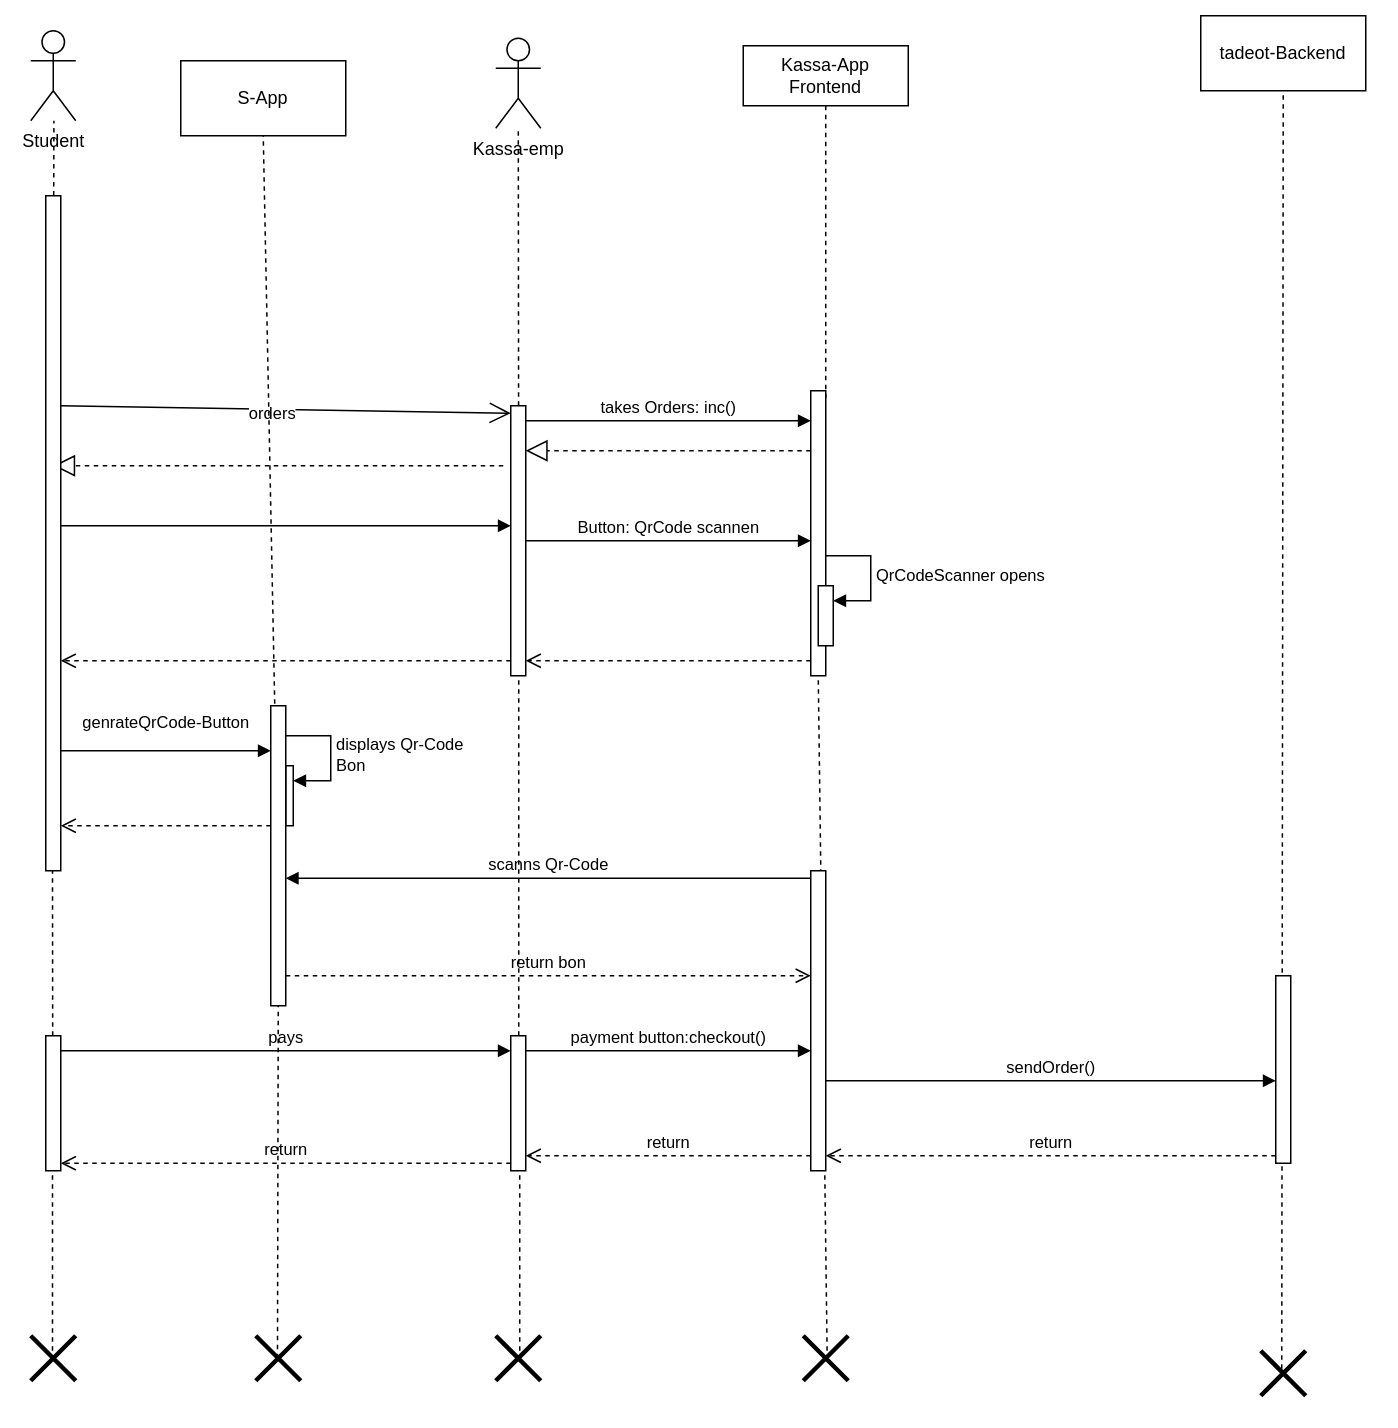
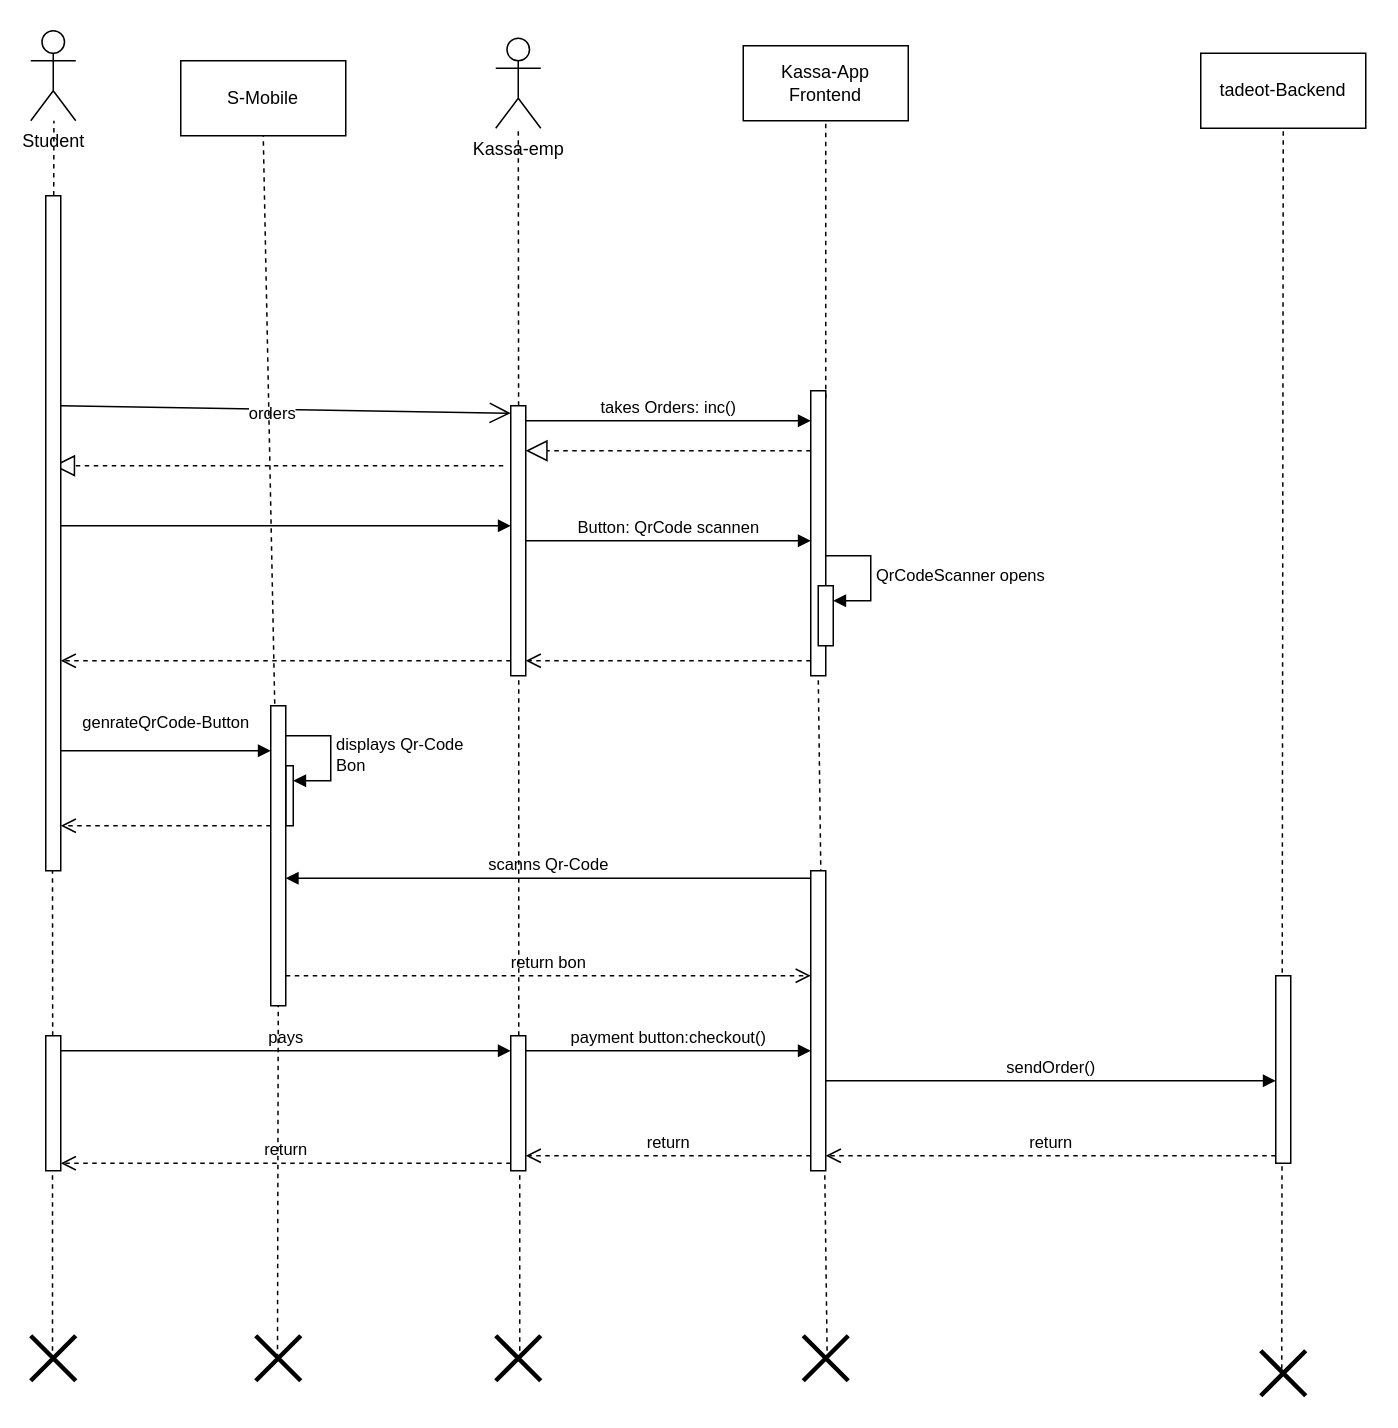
  <mxCell id="0" />
  <mxCell id="1" parent="0" />
  <mxCell id="2" value="Student" style="shape=umlActor;verticalLabelPosition=bottom;verticalAlign=top;html=1;outlineConnect=0;" parent="1" vertex="1"><mxGeometry x="20" y="20" width="30" height="60" as="geometry" /></mxCell>
- <mxCell id="3" value="S-App" style="html=1;whiteSpace=wrap;" parent="1" vertex="1"><mxGeometry x="120" y="40" width="110" height="50" as="geometry" /></mxCell>
+ <mxCell id="3" value="S-Mobile" style="html=1;whiteSpace=wrap;" parent="1" vertex="1"><mxGeometry x="120" y="40" width="110" height="50" as="geometry" /></mxCell>
  <mxCell id="4" value="Kassa-emp" style="shape=umlActor;verticalLabelPosition=bottom;verticalAlign=top;html=1;" parent="1" vertex="1"><mxGeometry x="330" y="25" width="30" height="60" as="geometry" /></mxCell>
- <mxCell id="5" value="Kassa-App&lt;br&gt;Frontend" style="html=1;whiteSpace=wrap;" parent="1" vertex="1"><mxGeometry x="495" y="30" width="110" height="40" as="geometry" /></mxCell>
+ <mxCell id="5" value="Kassa-App&lt;br&gt;Frontend" style="html=1;whiteSpace=wrap;" parent="1" vertex="1"><mxGeometry x="495" y="30" width="110" height="50" as="geometry" /></mxCell>
  <mxCell id="6" value="genrateQrCode-Button" style="html=1;verticalAlign=bottom;endArrow=block;curved=0;rounded=0;" parent="1" target="44" edge="1"><mxGeometry y="10" width="80" relative="1" as="geometry"><mxPoint x="40" y="500" as="sourcePoint" /><mxPoint x="120" y="500" as="targetPoint" /><mxPoint as="offset" /></mxGeometry></mxCell>
  <mxCell id="7" value="" style="html=1;points=[[0,0,0,0,5],[0,1,0,0,-5],[1,0,0,0,5],[1,1,0,0,-5]];perimeter=orthogonalPerimeter;outlineConnect=0;targetShapes=umlLifeline;portConstraint=eastwest;newEdgeStyle={&quot;curved&quot;:0,&quot;rounded&quot;:0};" parent="1" vertex="1"><mxGeometry x="190" y="510" width="5" height="40" as="geometry" /></mxCell>
  <mxCell id="8" value="displays Qr-Code&lt;br&gt;Bon" style="html=1;align=left;spacingLeft=2;endArrow=block;rounded=0;edgeStyle=orthogonalEdgeStyle;curved=0;rounded=0;" parent="1" target="7" edge="1"><mxGeometry relative="1" as="geometry"><mxPoint x="190" y="490" as="sourcePoint" /><Array as="points"><mxPoint x="220" y="520" /></Array></mxGeometry></mxCell>
  <mxCell id="9" value="takes Orders: inc()" style="html=1;verticalAlign=bottom;endArrow=block;curved=0;rounded=0;" parent="1" edge="1"><mxGeometry width="80" relative="1" as="geometry"><mxPoint x="350" y="280" as="sourcePoint" /><mxPoint x="540" y="280" as="targetPoint" /></mxGeometry></mxCell>
  <mxCell id="10" value="" style="endArrow=open;endFill=1;endSize=12;html=1;rounded=0;entryX=0;entryY=0;entryDx=0;entryDy=5;entryPerimeter=0;" parent="1" target="51" edge="1"><mxGeometry width="160" relative="1" as="geometry"><mxPoint x="40" y="270" as="sourcePoint" /><mxPoint x="200" y="270" as="targetPoint" /></mxGeometry></mxCell>
  <mxCell id="11" value="orders" style="edgeLabel;html=1;align=center;verticalAlign=middle;resizable=0;points=[];" parent="10" vertex="1" connectable="0"><mxGeometry x="-0.06" y="-2" relative="1" as="geometry"><mxPoint as="offset" /></mxGeometry></mxCell>
  <mxCell id="12" value="" style="html=1;points=[[0,0,0,0,5],[0,1,0,0,-5],[1,0,0,0,5],[1,1,0,0,-5]];perimeter=orthogonalPerimeter;outlineConnect=0;targetShapes=umlLifeline;portConstraint=eastwest;newEdgeStyle={&quot;curved&quot;:0,&quot;rounded&quot;:0};" parent="1" vertex="1"><mxGeometry x="540" y="260" width="10" height="190" as="geometry" /></mxCell>
  <mxCell id="13" value="" style="endArrow=block;dashed=1;endFill=0;endSize=12;html=1;rounded=0;" parent="1" edge="1"><mxGeometry width="160" relative="1" as="geometry"><mxPoint x="540" y="300" as="sourcePoint" /><mxPoint x="350" y="300" as="targetPoint" /><Array as="points"><mxPoint x="460" y="300" /></Array></mxGeometry></mxCell>
  <mxCell id="14" value="" style="endArrow=block;dashed=1;endFill=0;endSize=12;html=1;rounded=0;" parent="1" edge="1"><mxGeometry width="160" relative="1" as="geometry"><mxPoint x="335" y="310" as="sourcePoint" /><mxPoint x="35" y="310" as="targetPoint" /></mxGeometry></mxCell>
  <mxCell id="15" value="" style="endArrow=none;dashed=1;html=1;rounded=0;entryX=0.5;entryY=1;entryDx=0;entryDy=0;exitX=1;exitY=0;exitDx=0;exitDy=5;exitPerimeter=0;" parent="1" source="12" target="5" edge="1"><mxGeometry width="50" height="50" relative="1" as="geometry"><mxPoint x="530" y="240" as="sourcePoint" /><mxPoint x="580" y="190" as="targetPoint" /></mxGeometry></mxCell>
  <mxCell id="16" value="" style="endArrow=none;dashed=1;html=1;rounded=0;exitX=0.533;exitY=0.533;exitDx=0;exitDy=0;exitPerimeter=0;" parent="1" source="51" target="4" edge="1"><mxGeometry width="50" height="50" relative="1" as="geometry"><mxPoint x="300" y="220" as="sourcePoint" /><mxPoint x="350" y="170" as="targetPoint" /></mxGeometry></mxCell>
  <mxCell id="17" value="" style="html=1;verticalAlign=bottom;endArrow=block;curved=0;rounded=0;" parent="1" target="51" edge="1"><mxGeometry width="80" relative="1" as="geometry"><mxPoint x="40" y="350" as="sourcePoint" /><mxPoint x="120" y="350" as="targetPoint" /></mxGeometry></mxCell>
  <mxCell id="18" value="Button: QrCode scannen" style="html=1;verticalAlign=bottom;endArrow=block;curved=0;rounded=0;" parent="1" target="12" edge="1"><mxGeometry width="80" relative="1" as="geometry"><mxPoint x="350" y="360" as="sourcePoint" /><mxPoint x="430" y="360" as="targetPoint" /></mxGeometry></mxCell>
  <mxCell id="19" value="" style="html=1;points=[[0,0,0,0,5],[0,1,0,0,-5],[1,0,0,0,5],[1,1,0,0,-5]];perimeter=orthogonalPerimeter;outlineConnect=0;targetShapes=umlLifeline;portConstraint=eastwest;newEdgeStyle={&quot;curved&quot;:0,&quot;rounded&quot;:0};" parent="1" vertex="1"><mxGeometry x="545" y="390" width="10" height="40" as="geometry" /></mxCell>
  <mxCell id="20" value="QrCodeScanner opens" style="html=1;align=left;spacingLeft=2;endArrow=block;rounded=0;edgeStyle=orthogonalEdgeStyle;curved=0;rounded=0;" parent="1" target="19" edge="1"><mxGeometry relative="1" as="geometry"><mxPoint x="550" y="370" as="sourcePoint" /><Array as="points"><mxPoint x="580" y="400" /></Array></mxGeometry></mxCell>
  <mxCell id="21" value="" style="html=1;verticalAlign=bottom;endArrow=open;dashed=1;endSize=8;curved=0;rounded=0;" parent="1" target="51" edge="1"><mxGeometry relative="1" as="geometry"><mxPoint x="540" y="440" as="sourcePoint" /><mxPoint x="460" y="440" as="targetPoint" /></mxGeometry></mxCell>
  <mxCell id="22" value="" style="html=1;verticalAlign=bottom;endArrow=open;dashed=1;endSize=8;curved=0;rounded=0;" parent="1" target="47" edge="1"><mxGeometry relative="1" as="geometry"><mxPoint x="340" y="440" as="sourcePoint" /><mxPoint x="260" y="440" as="targetPoint" /></mxGeometry></mxCell>
- <mxCell id="23" value="tadeot-Backend" style="html=1;whiteSpace=wrap;" parent="1" vertex="1"><mxGeometry x="800" y="10" width="110" height="50" as="geometry" /></mxCell>
+ <mxCell id="23" value="tadeot-Backend" style="html=1;whiteSpace=wrap;" parent="1" vertex="1"><mxGeometry x="800" y="35" width="110" height="50" as="geometry" /></mxCell>
  <mxCell id="24" value="" style="html=1;verticalAlign=bottom;endArrow=open;dashed=1;endSize=8;curved=0;rounded=0;" parent="1" edge="1"><mxGeometry relative="1" as="geometry"><mxPoint x="180" y="550" as="sourcePoint" /><mxPoint x="40" y="550" as="targetPoint" /></mxGeometry></mxCell>
  <mxCell id="25" value="" style="endArrow=none;dashed=1;html=1;rounded=0;exitX=0.533;exitY=0.533;exitDx=0;exitDy=0;exitPerimeter=0;" parent="1" source="39" edge="1"><mxGeometry width="50" height="50" relative="1" as="geometry"><mxPoint x="550" y="890" as="sourcePoint" /><mxPoint x="545" y="450" as="targetPoint" /></mxGeometry></mxCell>
  <mxCell id="26" value="" style="html=1;points=[[0,0,0,0,5],[0,1,0,0,-5],[1,0,0,0,5],[1,1,0,0,-5]];perimeter=orthogonalPerimeter;outlineConnect=0;targetShapes=umlLifeline;portConstraint=eastwest;newEdgeStyle={&quot;curved&quot;:0,&quot;rounded&quot;:0};" parent="1" vertex="1"><mxGeometry x="540" y="580" width="10" height="200" as="geometry" /></mxCell>
  <mxCell id="27" value="scanns Qr-Code" style="html=1;verticalAlign=bottom;endArrow=block;curved=0;rounded=0;exitX=0;exitY=0;exitDx=0;exitDy=5;exitPerimeter=0;" parent="1" source="26" target="44" edge="1"><mxGeometry width="80" relative="1" as="geometry"><mxPoint x="280" y="600" as="sourcePoint" /><mxPoint x="360" y="600" as="targetPoint" /></mxGeometry></mxCell>
  <mxCell id="28" value="return bon" style="html=1;verticalAlign=bottom;endArrow=open;dashed=1;endSize=8;curved=0;rounded=0;" parent="1" edge="1"><mxGeometry relative="1" as="geometry"><mxPoint x="190" y="650" as="sourcePoint" /><mxPoint x="540" y="650" as="targetPoint" /></mxGeometry></mxCell>
  <mxCell id="29" value="" style="endArrow=none;dashed=1;html=1;rounded=0;entryX=0.5;entryY=1;entryDx=0;entryDy=0;exitX=0.467;exitY=0.4;exitDx=0;exitDy=0;exitPerimeter=0;" parent="1" source="40" target="23" edge="1"><mxGeometry width="50" height="50" relative="1" as="geometry"><mxPoint x="860" y="630" as="sourcePoint" /><mxPoint x="920" y="220" as="targetPoint" /></mxGeometry></mxCell>
  <mxCell id="30" value="" style="html=1;points=[[0,0,0,0,5],[0,1,0,0,-5],[1,0,0,0,5],[1,1,0,0,-5]];perimeter=orthogonalPerimeter;outlineConnect=0;targetShapes=umlLifeline;portConstraint=eastwest;newEdgeStyle={&quot;curved&quot;:0,&quot;rounded&quot;:0};" parent="1" vertex="1"><mxGeometry x="850" y="650" width="10" height="125" as="geometry" /></mxCell>
  <mxCell id="31" value="pays" style="html=1;verticalAlign=bottom;endArrow=block;curved=0;rounded=0;" parent="1" target="53" edge="1"><mxGeometry width="80" relative="1" as="geometry"><mxPoint x="40" y="700" as="sourcePoint" /><mxPoint x="120" y="700" as="targetPoint" /></mxGeometry></mxCell>
  <mxCell id="32" value="payment button:checkout()" style="html=1;verticalAlign=bottom;endArrow=block;curved=0;rounded=0;" parent="1" target="26" edge="1"><mxGeometry width="80" relative="1" as="geometry"><mxPoint x="350" y="700" as="sourcePoint" /><mxPoint x="430" y="700" as="targetPoint" /></mxGeometry></mxCell>
  <mxCell id="33" value="return" style="html=1;verticalAlign=bottom;endArrow=open;dashed=1;endSize=8;curved=0;rounded=0;" parent="1" edge="1"><mxGeometry relative="1" as="geometry"><mxPoint x="540" y="770" as="sourcePoint" /><mxPoint x="350" y="770" as="targetPoint" /></mxGeometry></mxCell>
  <mxCell id="34" value="return" style="html=1;verticalAlign=bottom;endArrow=open;dashed=1;endSize=8;curved=0;rounded=0;entryX=1;entryY=1;entryDx=0;entryDy=-5;entryPerimeter=0;exitX=0;exitY=0.944;exitDx=0;exitDy=0;exitPerimeter=0;" parent="1" source="53" target="49" edge="1"><mxGeometry relative="1" as="geometry"><mxPoint x="335" y="775" as="sourcePoint" /><mxPoint x="35" y="775" as="targetPoint" /><Array as="points"><mxPoint x="285" y="775" /></Array></mxGeometry></mxCell>
  <mxCell id="35" value="sendOrder()" style="html=1;verticalAlign=bottom;endArrow=block;curved=0;rounded=0;entryX=0;entryY=0.56;entryDx=0;entryDy=0;entryPerimeter=0;" parent="1" source="26" target="30" edge="1"><mxGeometry width="80" relative="1" as="geometry"><mxPoint x="710" y="720" as="sourcePoint" /><mxPoint x="790" y="720" as="targetPoint" /></mxGeometry></mxCell>
  <mxCell id="36" value="return" style="html=1;verticalAlign=bottom;endArrow=open;dashed=1;endSize=8;curved=0;rounded=0;" parent="1" target="26" edge="1"><mxGeometry relative="1" as="geometry"><mxPoint x="850" y="770" as="sourcePoint" /><mxPoint x="710" y="770" as="targetPoint" /><mxPoint as="offset" /></mxGeometry></mxCell>
  <mxCell id="37" value="" style="shape=umlDestroy;whiteSpace=wrap;html=1;strokeWidth=3;targetShapes=umlLifeline;" parent="1" vertex="1"><mxGeometry x="20" y="890" width="30" height="30" as="geometry" /></mxCell>
  <mxCell id="38" value="" style="shape=umlDestroy;whiteSpace=wrap;html=1;strokeWidth=3;targetShapes=umlLifeline;" parent="1" vertex="1"><mxGeometry x="330" y="890" width="30" height="30" as="geometry" /></mxCell>
  <mxCell id="39" value="" style="shape=umlDestroy;whiteSpace=wrap;html=1;strokeWidth=3;targetShapes=umlLifeline;" parent="1" vertex="1"><mxGeometry x="535" y="890" width="30" height="30" as="geometry" /></mxCell>
  <mxCell id="40" value="" style="shape=umlDestroy;whiteSpace=wrap;html=1;strokeWidth=3;targetShapes=umlLifeline;" parent="1" vertex="1"><mxGeometry x="840" y="900" width="30" height="30" as="geometry" /></mxCell>
  <mxCell id="41" value="" style="shape=umlDestroy;whiteSpace=wrap;html=1;strokeWidth=3;targetShapes=umlLifeline;" parent="1" vertex="1"><mxGeometry x="170" y="890" width="30" height="30" as="geometry" /></mxCell>
  <mxCell id="42" value="" style="endArrow=none;dashed=1;html=1;rounded=0;entryX=0.5;entryY=1;entryDx=0;entryDy=0;exitX=0.483;exitY=0.533;exitDx=0;exitDy=0;exitPerimeter=0;" parent="1" source="44" target="3" edge="1"><mxGeometry width="50" height="50" relative="1" as="geometry"><mxPoint x="127.5" y="190" as="sourcePoint" /><mxPoint x="177.5" y="140" as="targetPoint" /></mxGeometry></mxCell>
  <mxCell id="43" value="" style="endArrow=none;dashed=1;html=1;rounded=0;entryX=0.5;entryY=1;entryDx=0;entryDy=0;exitX=0.483;exitY=0.5;exitDx=0;exitDy=0;exitPerimeter=0;" parent="1" source="41" target="44" edge="1"><mxGeometry width="50" height="50" relative="1" as="geometry"><mxPoint x="180" y="906" as="sourcePoint" /><mxPoint x="175" y="90" as="targetPoint" /></mxGeometry></mxCell>
  <mxCell id="44" value="" style="html=1;points=[[0,0,0,0,5],[0,1,0,0,-5],[1,0,0,0,5],[1,1,0,0,-5]];perimeter=orthogonalPerimeter;outlineConnect=0;targetShapes=umlLifeline;portConstraint=eastwest;newEdgeStyle={&quot;curved&quot;:0,&quot;rounded&quot;:0};" parent="1" vertex="1"><mxGeometry x="180" y="470" width="10" height="200" as="geometry" /></mxCell>
  <mxCell id="45" value="" style="endArrow=none;dashed=1;html=1;rounded=0;exitX=0.467;exitY=0.533;exitDx=0;exitDy=0;exitPerimeter=0;" parent="1" source="47" edge="1"><mxGeometry width="50" height="50" relative="1" as="geometry"><mxPoint x="34.5" y="905.99" as="sourcePoint" /><mxPoint x="35.455" y="80" as="targetPoint" /></mxGeometry></mxCell>
  <mxCell id="46" value="" style="endArrow=none;dashed=1;html=1;rounded=0;exitX=0.467;exitY=0.533;exitDx=0;exitDy=0;exitPerimeter=0;" parent="1" source="49" edge="1"><mxGeometry width="50" height="50" relative="1" as="geometry"><mxPoint x="34.5" y="905.99" as="sourcePoint" /><mxPoint x="34.5" y="580" as="targetPoint" /></mxGeometry></mxCell>
  <mxCell id="47" value="" style="html=1;points=[[0,0,0,0,5],[0,1,0,0,-5],[1,0,0,0,5],[1,1,0,0,-5]];perimeter=orthogonalPerimeter;outlineConnect=0;targetShapes=umlLifeline;portConstraint=eastwest;newEdgeStyle={&quot;curved&quot;:0,&quot;rounded&quot;:0};" parent="1" vertex="1"><mxGeometry x="30" y="130" width="10" height="450" as="geometry" /></mxCell>
  <mxCell id="48" value="" style="endArrow=none;dashed=1;html=1;rounded=0;exitX=0.467;exitY=0.533;exitDx=0;exitDy=0;exitPerimeter=0;" parent="1" target="49" edge="1"><mxGeometry width="50" height="50" relative="1" as="geometry"><mxPoint x="34.5" y="905.99" as="sourcePoint" /><mxPoint x="34.5" y="580" as="targetPoint" /></mxGeometry></mxCell>
  <mxCell id="49" value="" style="html=1;points=[[0,0,0,0,5],[0,1,0,0,-5],[1,0,0,0,5],[1,1,0,0,-5]];perimeter=orthogonalPerimeter;outlineConnect=0;targetShapes=umlLifeline;portConstraint=eastwest;newEdgeStyle={&quot;curved&quot;:0,&quot;rounded&quot;:0};" parent="1" vertex="1"><mxGeometry x="30" y="690" width="10" height="90" as="geometry" /></mxCell>
  <mxCell id="50" value="" style="endArrow=none;dashed=1;html=1;rounded=0;exitX=0.533;exitY=0.533;exitDx=0;exitDy=0;exitPerimeter=0;" parent="1" source="53" target="51" edge="1"><mxGeometry width="50" height="50" relative="1" as="geometry"><mxPoint x="346" y="906" as="sourcePoint" /><mxPoint x="345" y="85" as="targetPoint" /></mxGeometry></mxCell>
  <mxCell id="51" value="" style="html=1;points=[[0,0,0,0,5],[0,1,0,0,-5],[1,0,0,0,5],[1,1,0,0,-5]];perimeter=orthogonalPerimeter;outlineConnect=0;targetShapes=umlLifeline;portConstraint=eastwest;newEdgeStyle={&quot;curved&quot;:0,&quot;rounded&quot;:0};" parent="1" vertex="1"><mxGeometry x="340" y="270" width="10" height="180" as="geometry" /></mxCell>
  <mxCell id="52" value="" style="endArrow=none;dashed=1;html=1;rounded=0;exitX=0.533;exitY=0.533;exitDx=0;exitDy=0;exitPerimeter=0;" parent="1" source="38" target="53" edge="1"><mxGeometry width="50" height="50" relative="1" as="geometry"><mxPoint x="346" y="906" as="sourcePoint" /><mxPoint x="346" y="450" as="targetPoint" /></mxGeometry></mxCell>
  <mxCell id="53" value="" style="html=1;points=[[0,0,0,0,5],[0,1,0,0,-5],[1,0,0,0,5],[1,1,0,0,-5]];perimeter=orthogonalPerimeter;outlineConnect=0;targetShapes=umlLifeline;portConstraint=eastwest;newEdgeStyle={&quot;curved&quot;:0,&quot;rounded&quot;:0};" parent="1" vertex="1"><mxGeometry x="340" y="690" width="10" height="90" as="geometry" /></mxCell>
